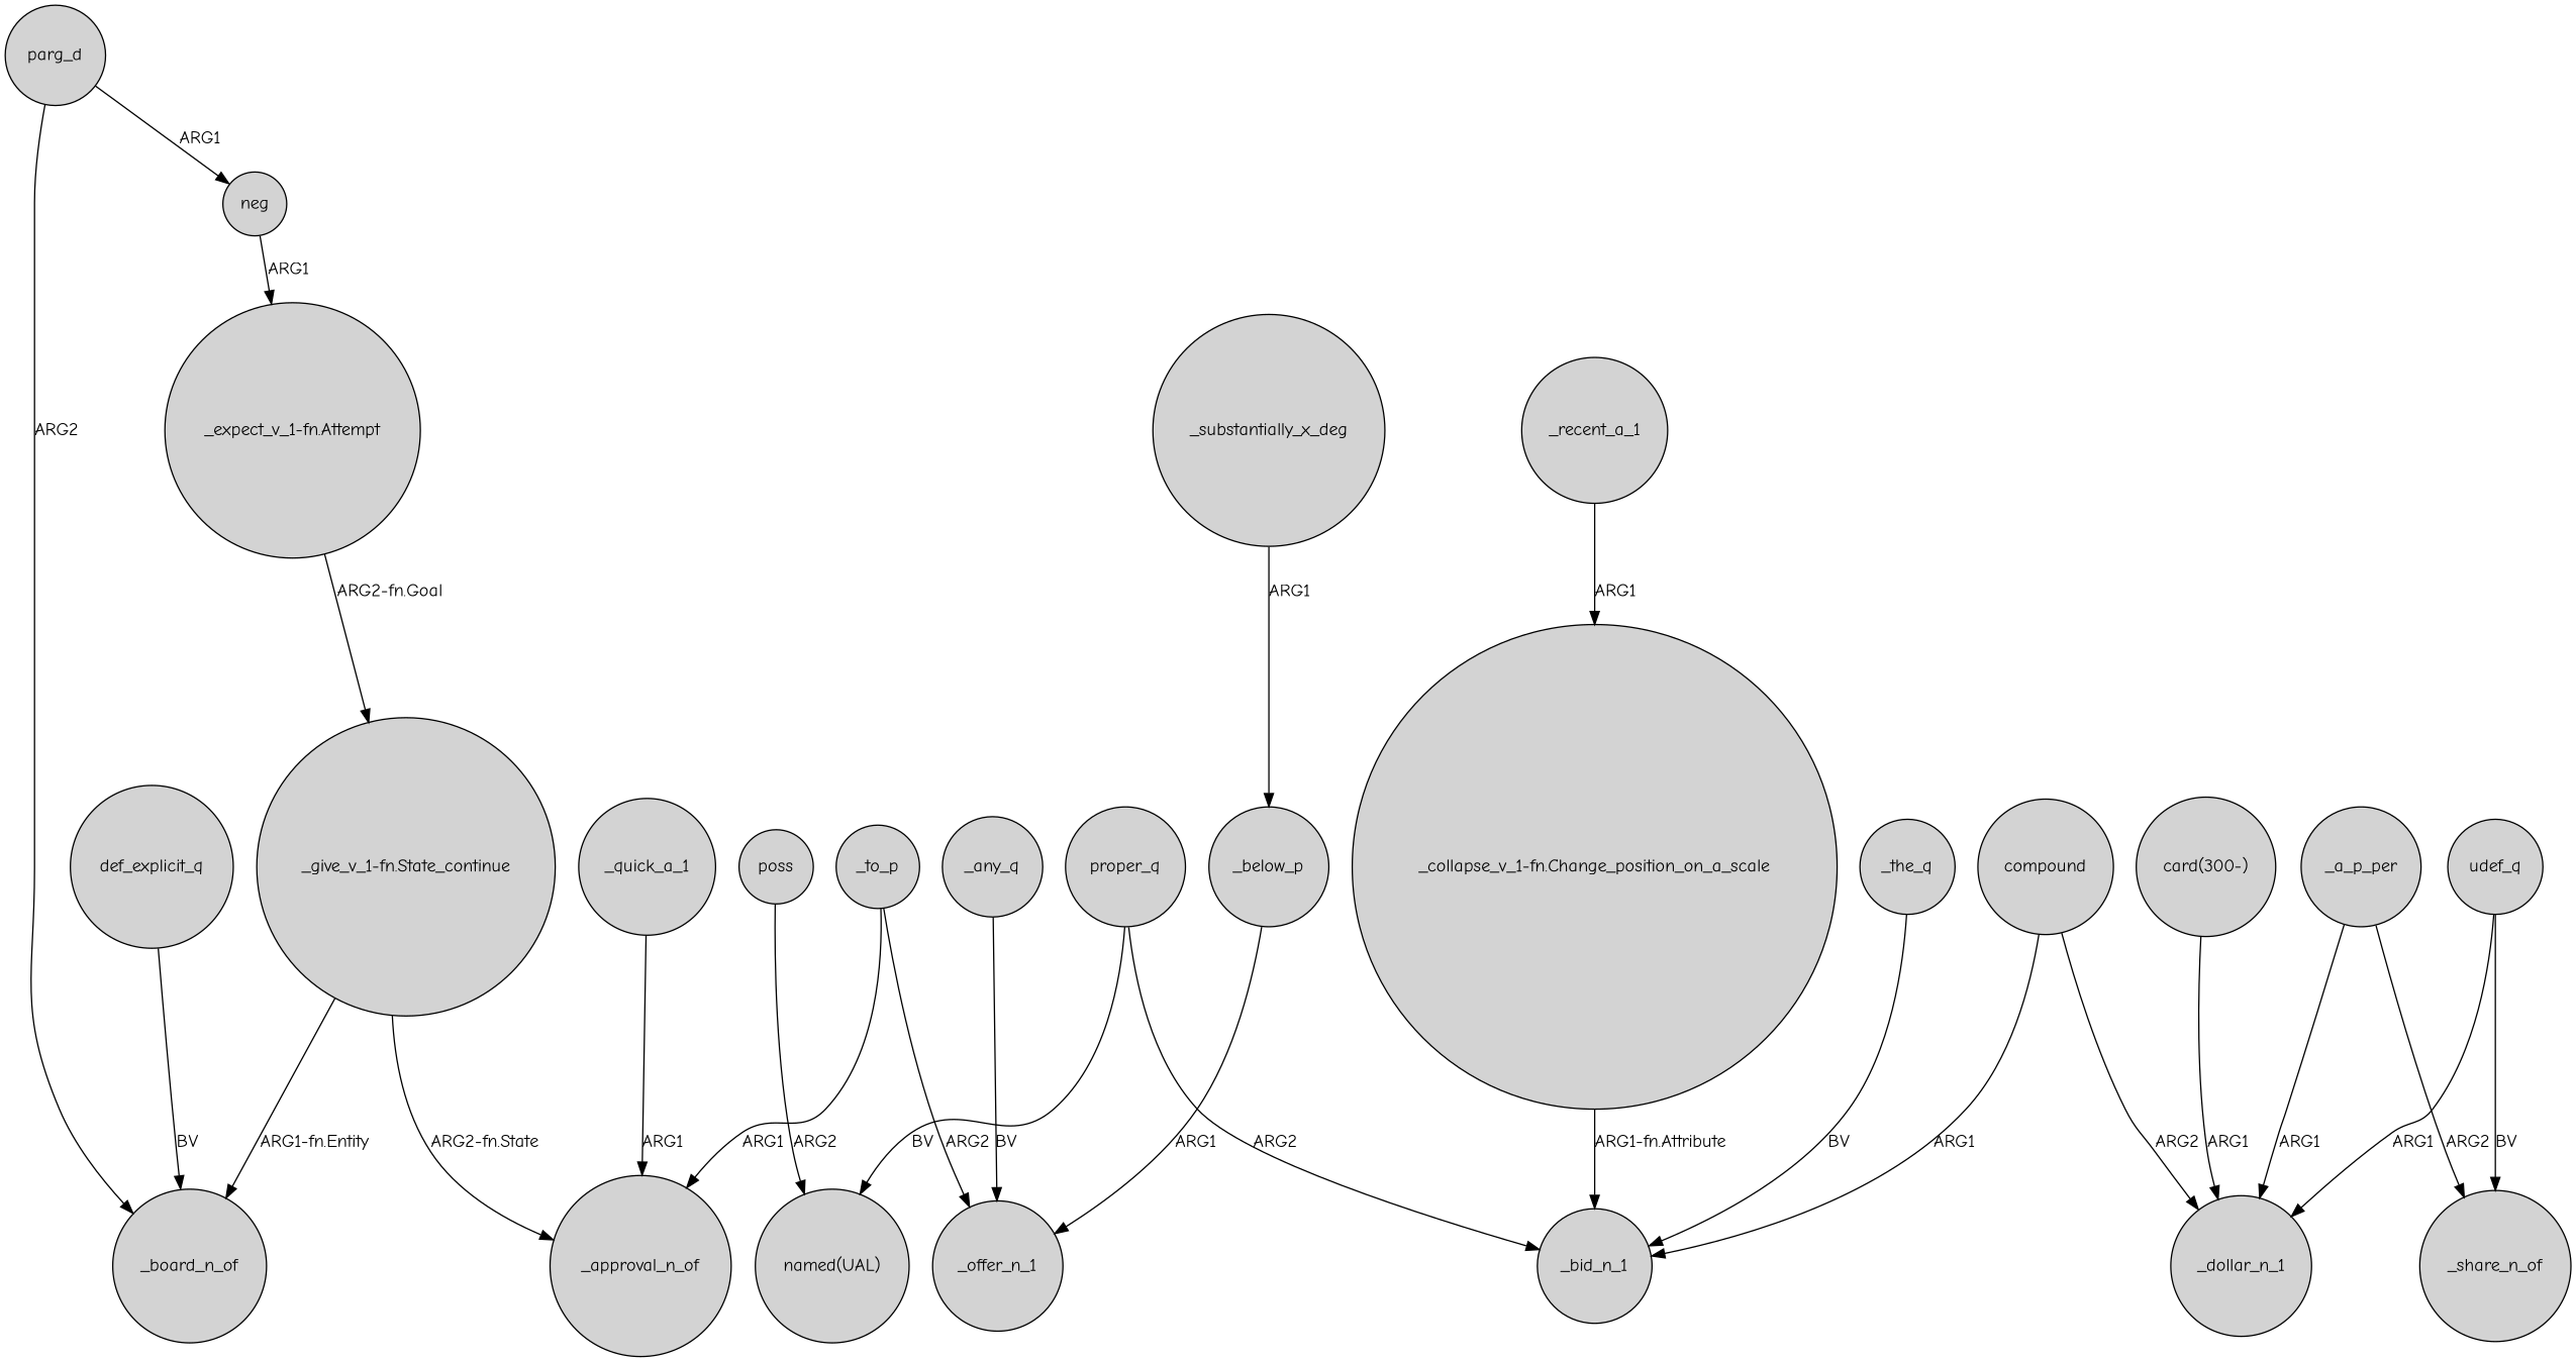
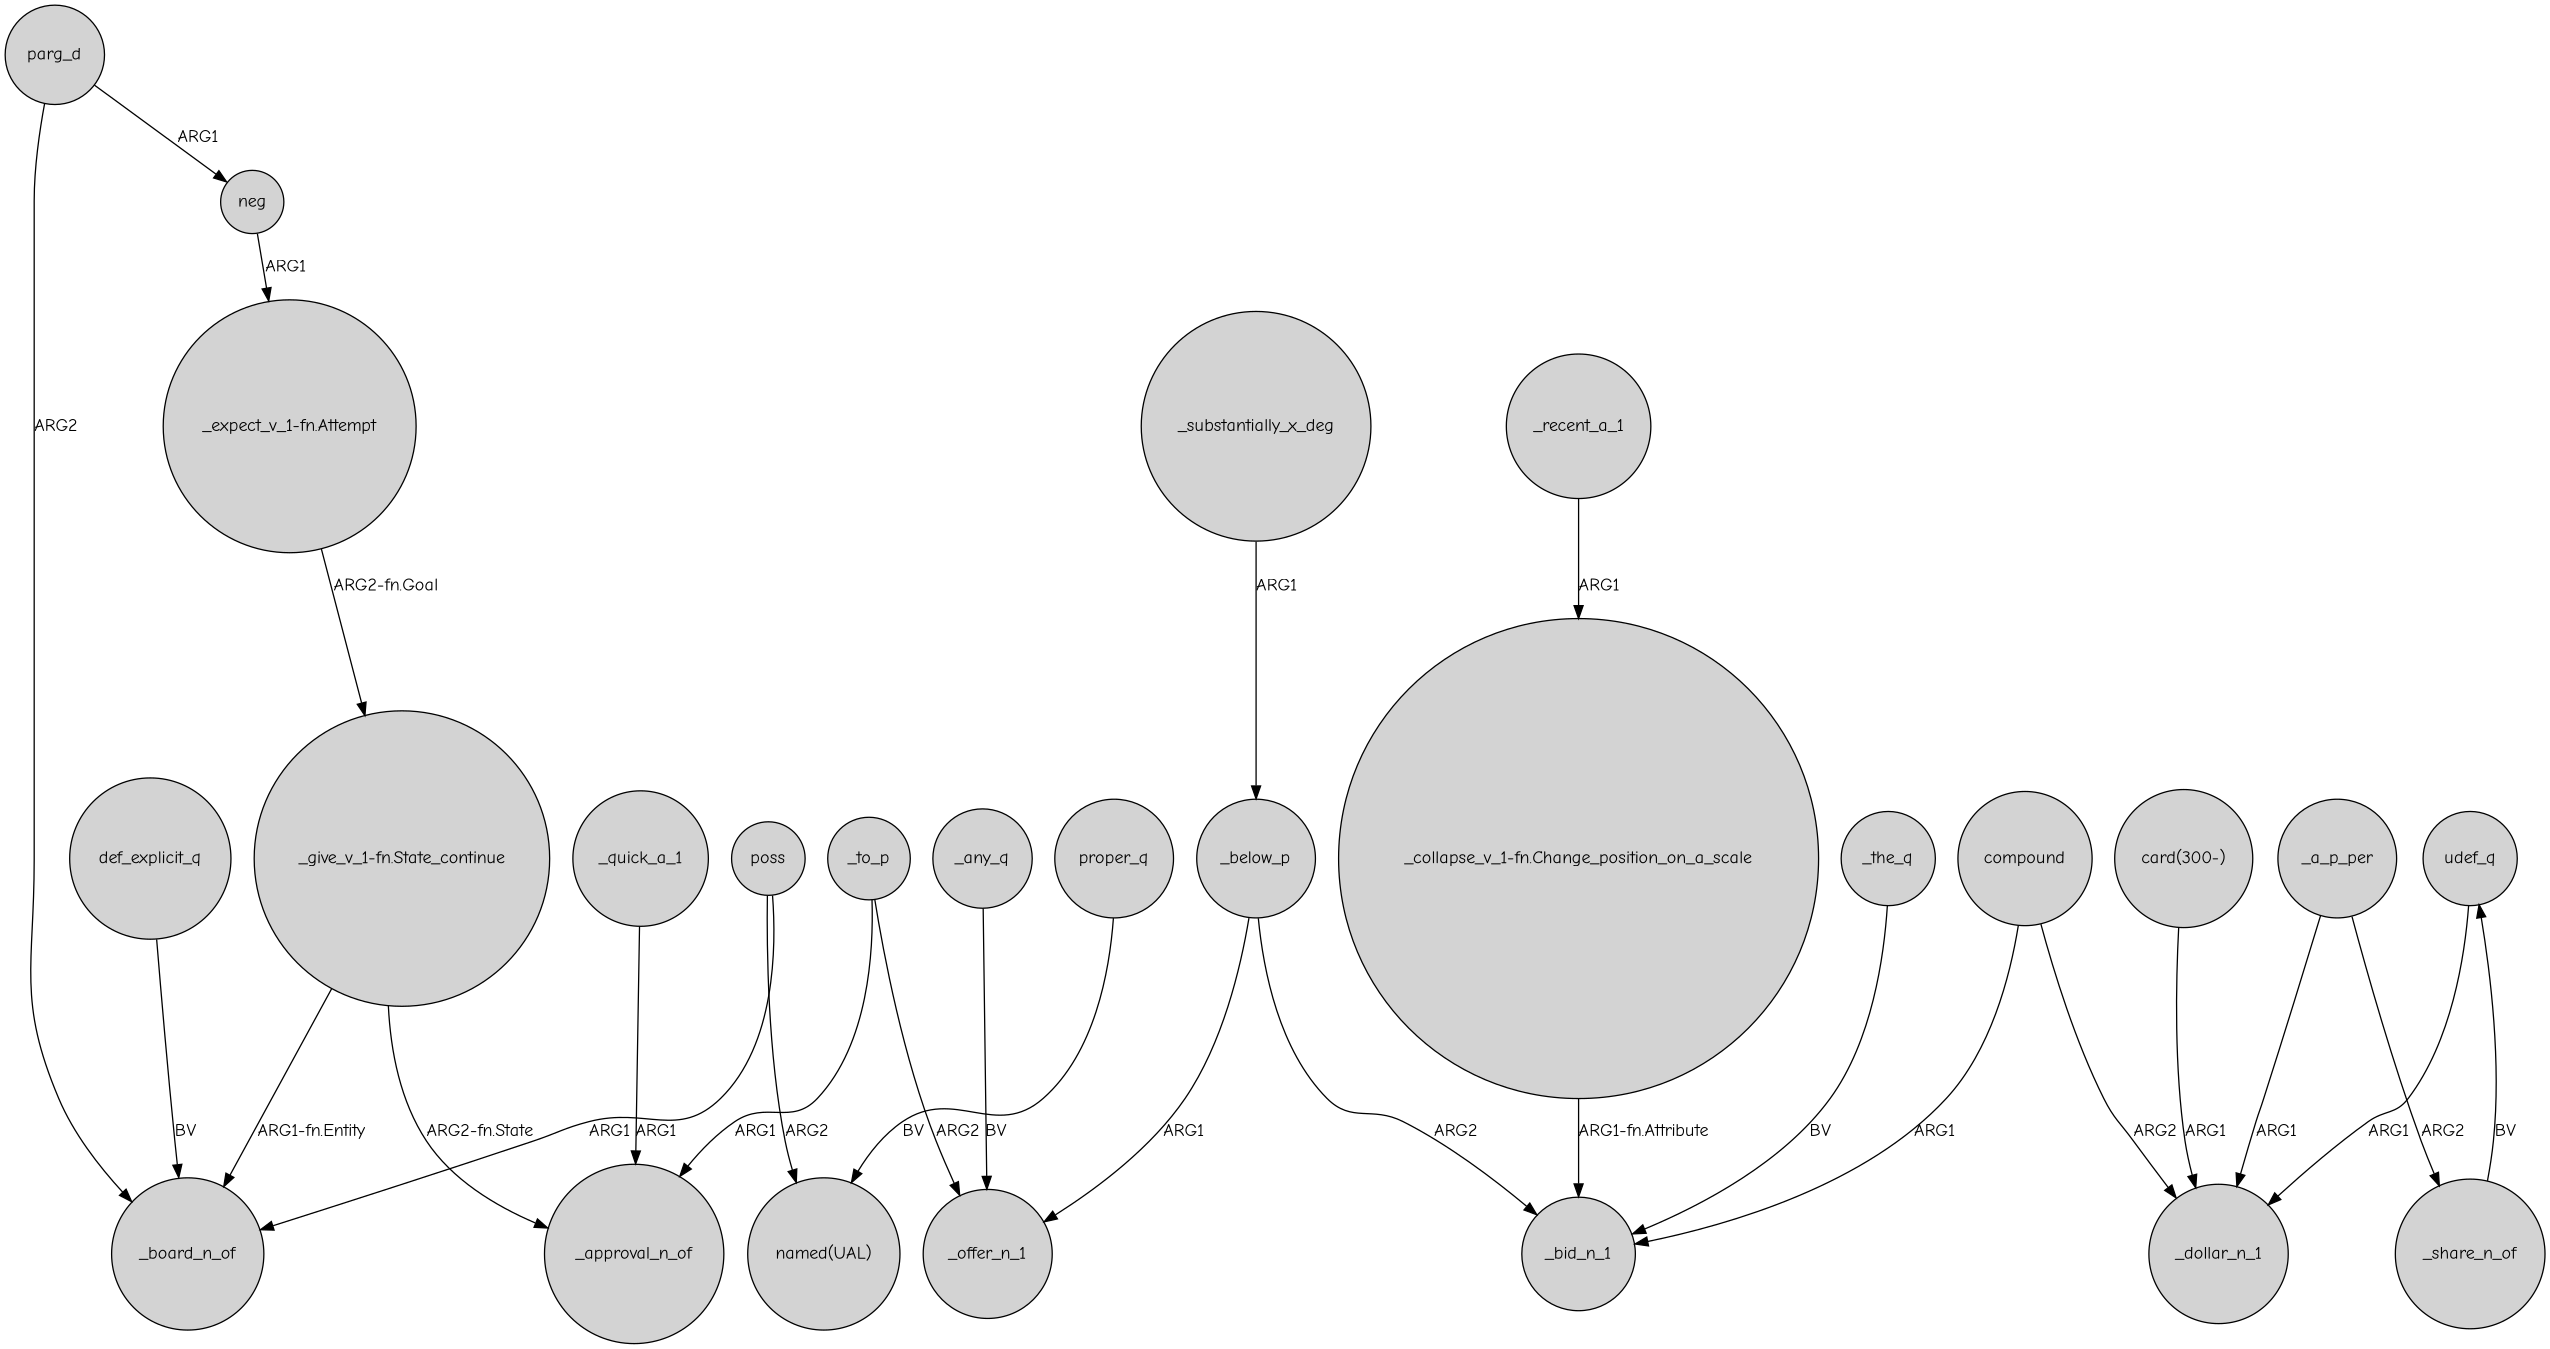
  digraph {
    fontname="Comic Neue"
    node [fontname="Comic Neue" shape=circle style=filled]
    edge [fontname="Comic Neue"]
    _to_p
    _approval_n_of
    _offer_n_1
    _below_p
    _bid_n_1
    _any_q
    def_explicit_q
    _board_n_of
    "_expect_v_1-fn.Attempt"
    "_give_v_1-fn.State_continue"
    udef_q
    _dollar_n_1
    _share_n_of
    neg
    _substantially_x_deg
    parg_d
    _recent_a_1
    "_collapse_v_1-fn.Change_position_on_a_scale"
    _quick_a_1
    compound
    "card(300-)"
    poss
    "named(UAL)"
    proper_q
    _a_p_per
    _the_q
    _to_p -> _approval_n_of [label=ARG1]
    _to_p -> _offer_n_1 [label=ARG2]
    _below_p -> _offer_n_1 [label=ARG1]
-   proper_q -> _bid_n_1 [label=ARG2]
+   _below_p -> _bid_n_1 [label=ARG2]
    _any_q -> _offer_n_1 [label=BV]
    def_explicit_q -> _board_n_of [label=BV]
    "_expect_v_1-fn.Attempt" -> "_give_v_1-fn.State_continue" [label="ARG2-fn.Goal"]
    "_give_v_1-fn.State_continue" -> _approval_n_of [label="ARG2-fn.State"]
    "_give_v_1-fn.State_continue" -> _board_n_of [label="ARG1-fn.Entity"]
    udef_q -> _dollar_n_1 [label=ARG1]
-   udef_q -> _share_n_of [label=BV]
+   _share_n_of -> udef_q [label=BV]
    neg -> "_expect_v_1-fn.Attempt" [label=ARG1]
    _substantially_x_deg -> _below_p [label=ARG1]
    parg_d -> _board_n_of [label=ARG2]
    parg_d -> neg [label=ARG1]
    _recent_a_1 -> "_collapse_v_1-fn.Change_position_on_a_scale" [label=ARG1]
    "_collapse_v_1-fn.Change_position_on_a_scale" -> _bid_n_1 [label="ARG1-fn.Attribute"]
    _quick_a_1 -> _approval_n_of [label=ARG1]
    compound -> _bid_n_1 [label=ARG1]
    compound -> _dollar_n_1 [label=ARG2]
    "card(300-)" -> _dollar_n_1 [label=ARG1]
+   poss -> _board_n_of [label=ARG1]
    poss -> "named(UAL)" [label=ARG2]
    proper_q -> "named(UAL)" [label=BV]
    _a_p_per -> _dollar_n_1 [label=ARG1]
    _a_p_per -> _share_n_of [label=ARG2]
    _the_q -> _bid_n_1 [label=BV]
  }
